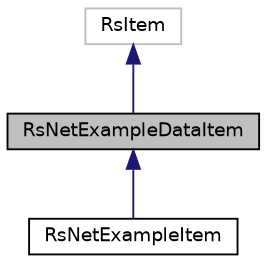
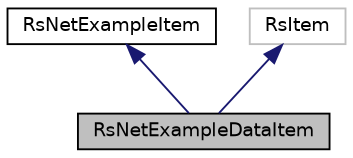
  digraph {
    node [color=black fillcolor=white fontname=Helvetica fontsize=10 shape=record style=filled]
    edge [color=midnightblue dir=back fontname=Helvetica fontsize=10 labelfontname=Helvetica labelfontsize=10 style=solid]
    n1 [fillcolor=grey75 fontcolor=black height=0.2 label=RsNetExampleDataItem width=0.4]
    n2 [height=0.2 label=RsNetExampleItem width=0.4]
    n3 [color=grey75 height=0.2 label=RsItem width=0.4]
-   n1 -> n2
+   n2 -> n1
    n3 -> n1
  }
